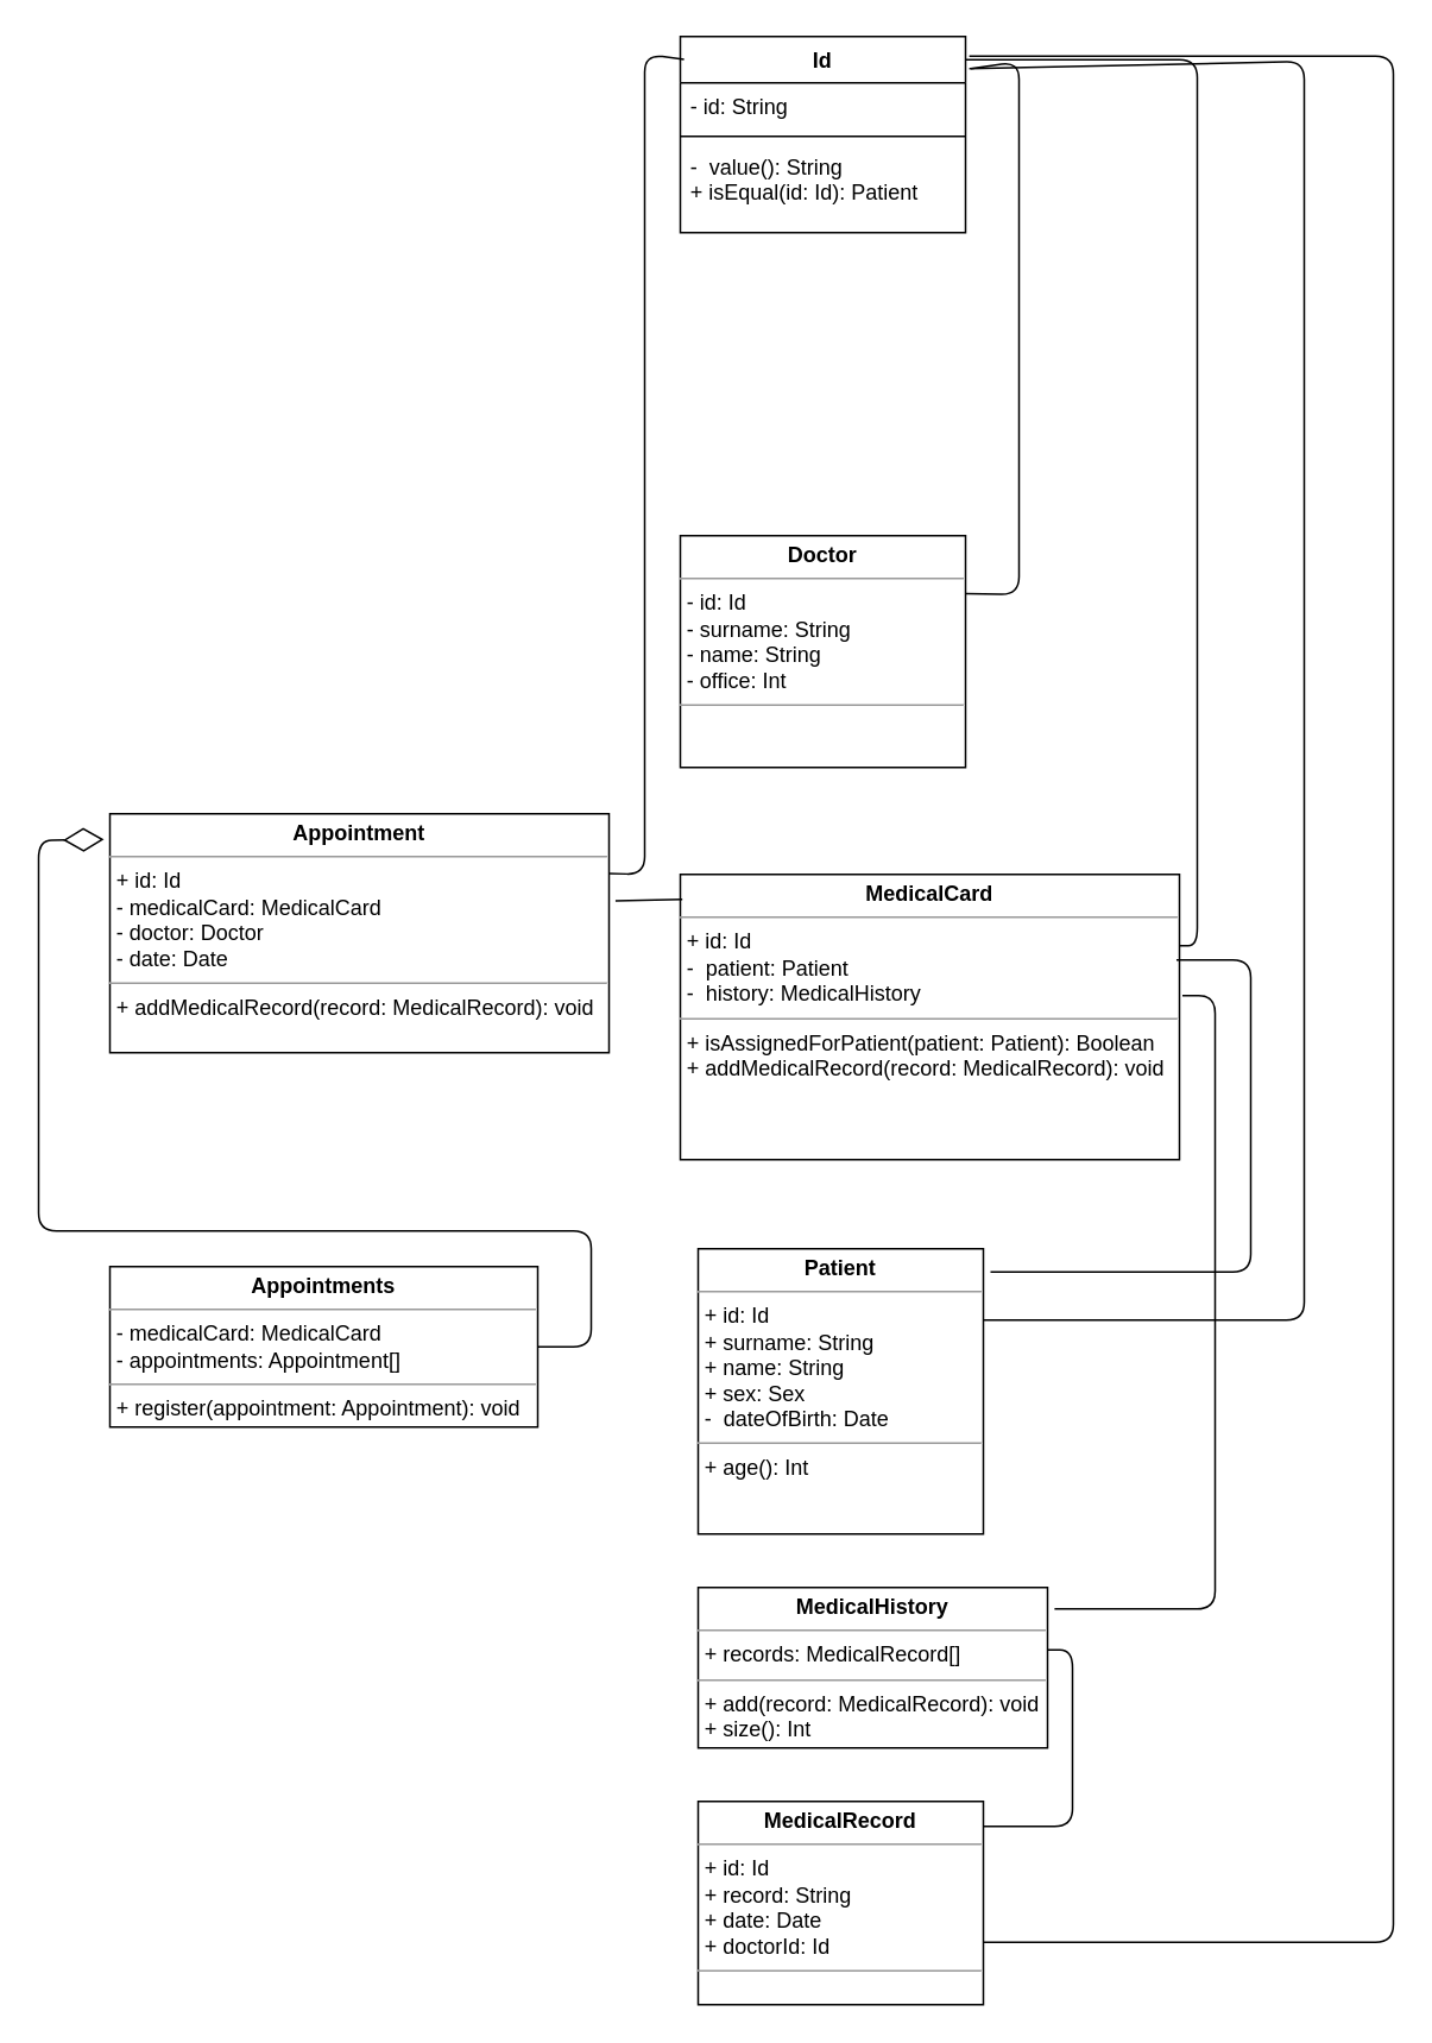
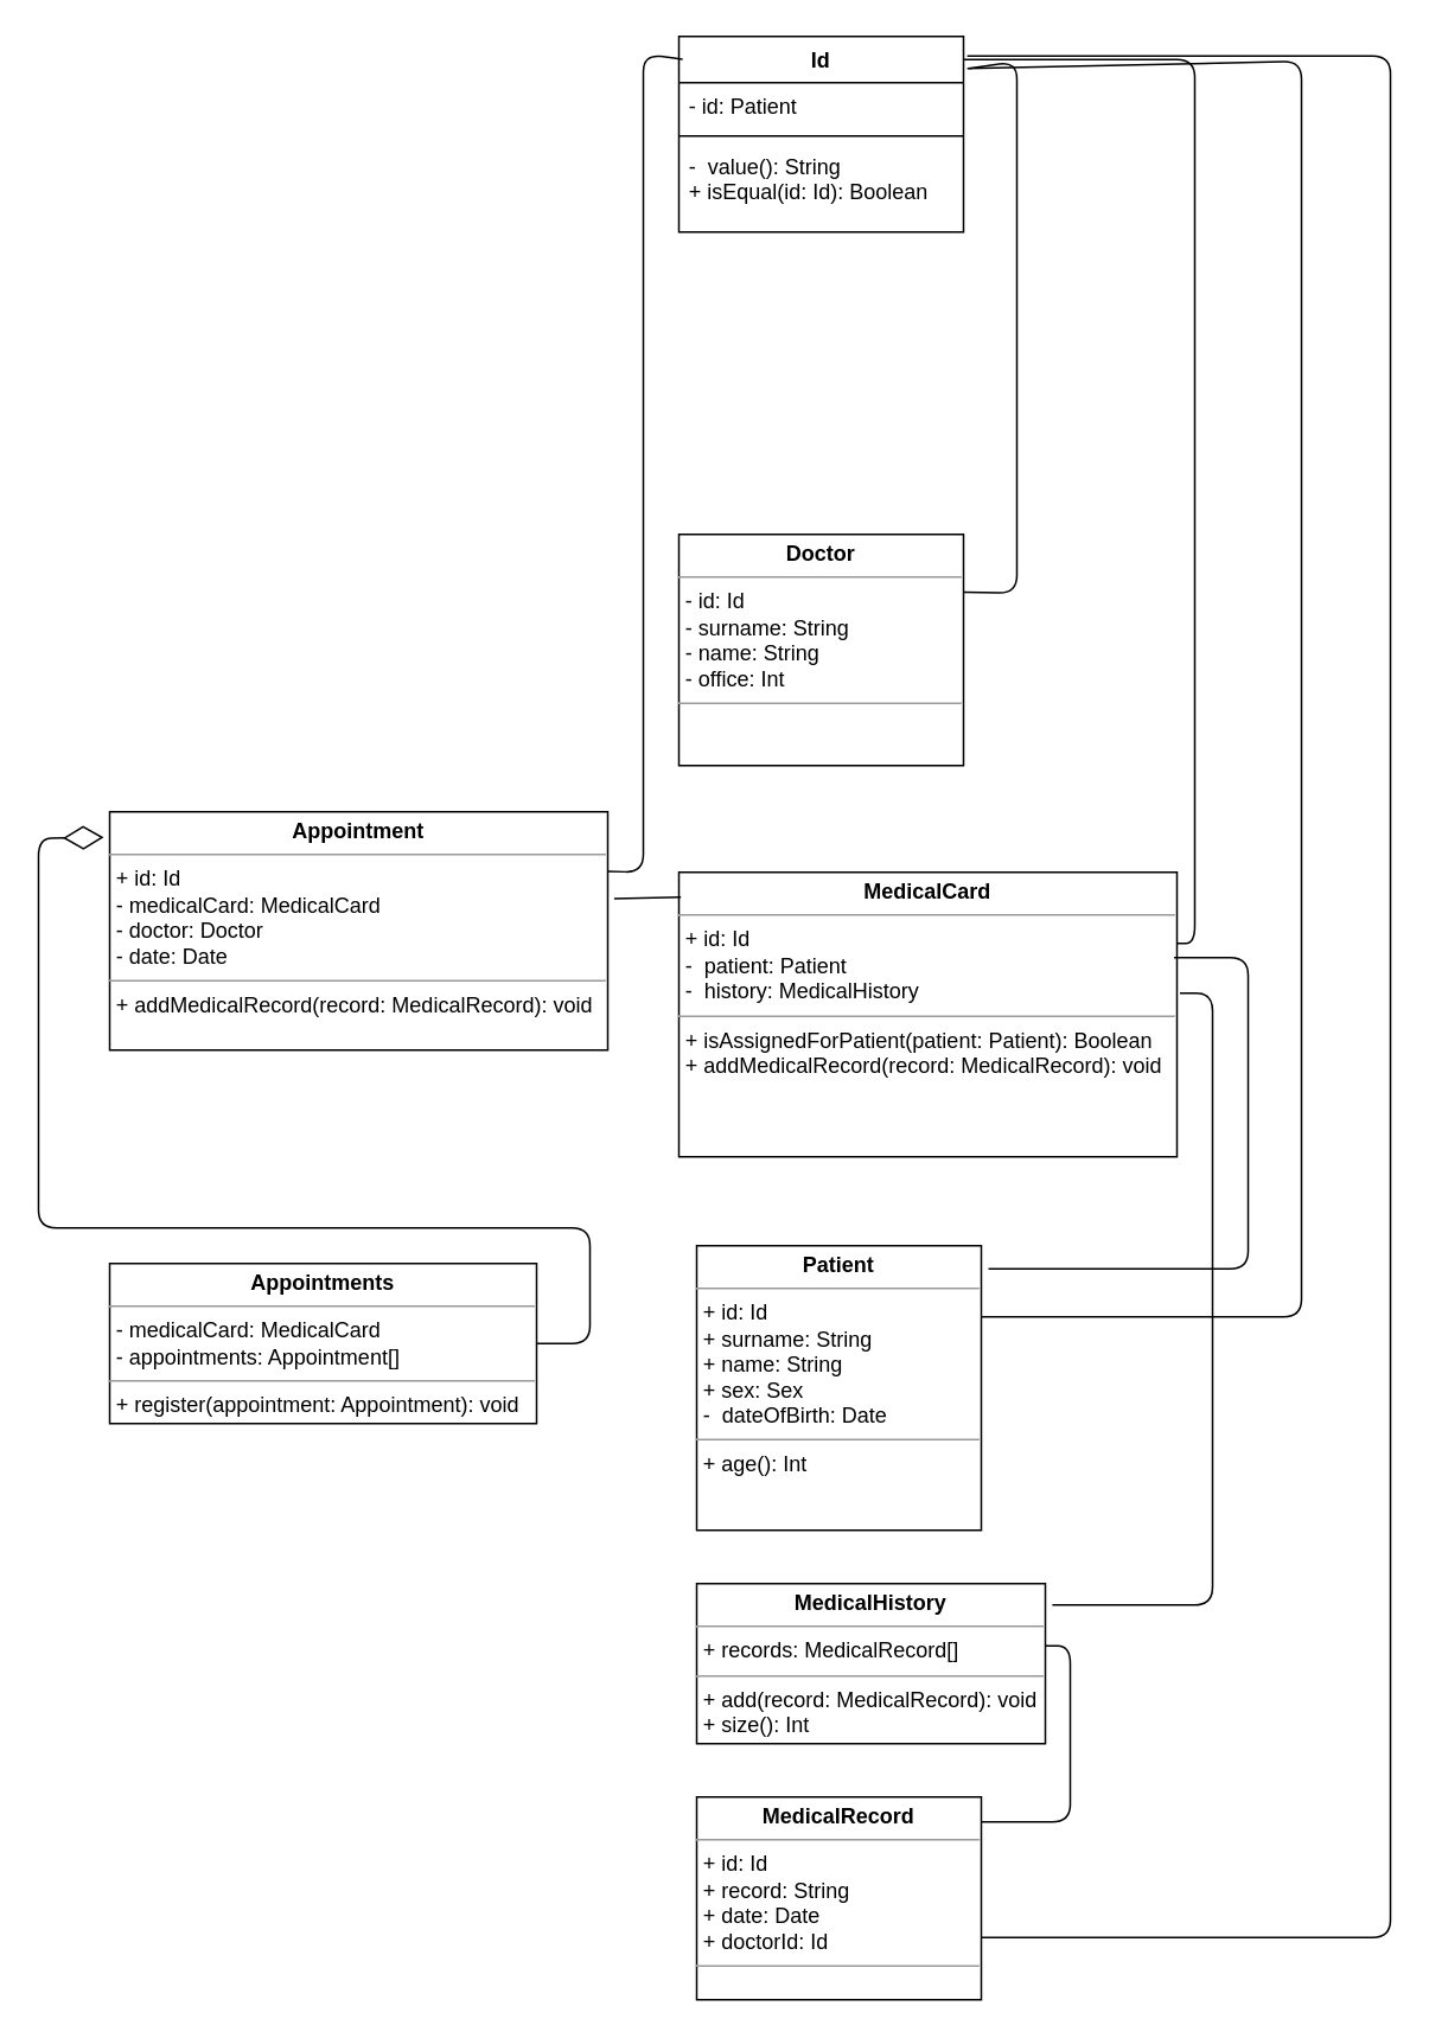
  <mxCell id="0" />
  <mxCell id="1" parent="0" />
  <mxCell id="2" value="&lt;p style=&quot;margin: 0px ; margin-top: 4px ; text-align: center&quot;&gt;&lt;b&gt;MedicalCard&lt;/b&gt;&lt;/p&gt;&lt;hr size=&quot;1&quot;&gt;&lt;p style=&quot;margin: 0px ; margin-left: 4px&quot;&gt;+ id: Id&lt;/p&gt;&lt;p style=&quot;margin: 0px ; margin-left: 4px&quot;&gt;-&amp;nbsp; patient: Patient&lt;/p&gt;&lt;p style=&quot;margin: 0px ; margin-left: 4px&quot;&gt;-&amp;nbsp; history: MedicalHistory&lt;/p&gt;&lt;hr size=&quot;1&quot;&gt;&lt;p style=&quot;margin: 0px ; margin-left: 4px&quot;&gt;+ isAssignedForPatient(patient: Patient): Boolean&lt;/p&gt;&lt;p style=&quot;margin: 0px ; margin-left: 4px&quot;&gt;+ addMedicalRecord(record: MedicalRecord): void&lt;/p&gt;" style="verticalAlign=top;align=left;overflow=fill;fontSize=12;fontFamily=Helvetica;html=1;" parent="1" vertex="1"><mxGeometry x="380" y="490" width="280" height="160" as="geometry" /></mxCell>
  <mxCell id="3" value="&lt;p style=&quot;margin: 0px ; margin-top: 4px ; text-align: center&quot;&gt;&lt;b&gt;Patient&lt;/b&gt;&lt;/p&gt;&lt;hr size=&quot;1&quot;&gt;&lt;p style=&quot;margin: 0px ; margin-left: 4px&quot;&gt;+ id: Id&lt;/p&gt;&lt;p style=&quot;margin: 0px ; margin-left: 4px&quot;&gt;+ surname: String&lt;/p&gt;&lt;p style=&quot;margin: 0px ; margin-left: 4px&quot;&gt;+ name: String&lt;/p&gt;&lt;p style=&quot;margin: 0px ; margin-left: 4px&quot;&gt;&lt;span&gt;+ sex: Sex&lt;br&gt;&lt;/span&gt;-&amp;nbsp; dateOfBirth: Date&lt;br&gt;&lt;/p&gt;&lt;hr size=&quot;1&quot;&gt;&lt;p style=&quot;margin: 0px ; margin-left: 4px&quot;&gt;+ age(): Int&lt;/p&gt;" style="verticalAlign=top;align=left;overflow=fill;fontSize=12;fontFamily=Helvetica;html=1;" parent="1" vertex="1"><mxGeometry x="390" y="700" width="160" height="160" as="geometry" /></mxCell>
  <mxCell id="4" value="Id" style="swimlane;fontStyle=1;align=center;verticalAlign=top;childLayout=stackLayout;horizontal=1;startSize=26;horizontalStack=0;resizeParent=1;resizeParentMax=0;resizeLast=0;collapsible=1;marginBottom=0;" parent="1" vertex="1"><mxGeometry x="380" y="20" width="160" height="110" as="geometry" /></mxCell>
- <mxCell id="5" value="- id: String" style="text;strokeColor=none;fillColor=none;align=left;verticalAlign=top;spacingLeft=4;spacingRight=4;overflow=hidden;rotatable=0;points=[[0,0.5],[1,0.5]];portConstraint=eastwest;" parent="4" vertex="1"><mxGeometry y="26" width="160" height="26" as="geometry" /></mxCell>
+ <mxCell id="5" value="- id: Patient" style="text;strokeColor=none;fillColor=none;align=left;verticalAlign=top;spacingLeft=4;spacingRight=4;overflow=hidden;rotatable=0;points=[[0,0.5],[1,0.5]];portConstraint=eastwest;" parent="4" vertex="1"><mxGeometry y="26" width="160" height="26" as="geometry" /></mxCell>
  <mxCell id="6" value="" style="line;strokeWidth=1;fillColor=none;align=left;verticalAlign=middle;spacingTop=-1;spacingLeft=3;spacingRight=3;rotatable=0;labelPosition=right;points=[];portConstraint=eastwest;" parent="4" vertex="1"><mxGeometry y="52" width="160" height="8" as="geometry" /></mxCell>
- <mxCell id="7" value="-  value(): String&#10;+ isEqual(id: Id): Patient" style="text;strokeColor=none;fillColor=none;align=left;verticalAlign=top;spacingLeft=4;spacingRight=4;overflow=hidden;rotatable=0;points=[[0,0.5],[1,0.5]];portConstraint=eastwest;" parent="4" vertex="1"><mxGeometry y="60" width="160" height="50" as="geometry" /></mxCell>
+ <mxCell id="7" value="-  value(): String&#10;+ isEqual(id: Id): Boolean" style="text;strokeColor=none;fillColor=none;align=left;verticalAlign=top;spacingLeft=4;spacingRight=4;overflow=hidden;rotatable=0;points=[[0,0.5],[1,0.5]];portConstraint=eastwest;" parent="4" vertex="1"><mxGeometry y="60" width="160" height="50" as="geometry" /></mxCell>
  <mxCell id="8" value="" style="endArrow=none;html=1;exitX=1;exitY=0.25;exitDx=0;exitDy=0;" parent="1" source="2" edge="1"><mxGeometry width="50" height="50" relative="1" as="geometry"><mxPoint x="730" y="656" as="sourcePoint" /><mxPoint x="540" y="33" as="targetPoint" /><Array as="points"><mxPoint x="670" y="530" /><mxPoint x="670" y="33" /></Array></mxGeometry></mxCell>
  <mxCell id="9" value="" style="endArrow=none;html=1;exitX=0.994;exitY=0.3;exitDx=0;exitDy=0;exitPerimeter=0;entryX=1.025;entryY=0.081;entryDx=0;entryDy=0;entryPerimeter=0;" parent="1" source="2" target="3" edge="1"><mxGeometry width="50" height="50" relative="1" as="geometry"><mxPoint x="730" y="670" as="sourcePoint" /><mxPoint x="590" y="538" as="targetPoint" /><Array as="points"><mxPoint x="700" y="538" /><mxPoint x="700" y="713" /></Array></mxGeometry></mxCell>
  <mxCell id="10" value="&lt;p style=&quot;margin: 0px ; margin-top: 4px ; text-align: center&quot;&gt;&lt;b&gt;MedicalHistory&lt;/b&gt;&lt;/p&gt;&lt;hr size=&quot;1&quot;&gt;&lt;p style=&quot;margin: 0px ; margin-left: 4px&quot;&gt;+ records: MedicalRecord[]&lt;/p&gt;&lt;hr size=&quot;1&quot;&gt;&lt;p style=&quot;margin: 0px ; margin-left: 4px&quot;&gt;+ add(record: MedicalRecord): void&lt;/p&gt;&lt;p style=&quot;margin: 0px ; margin-left: 4px&quot;&gt;+ size(): Int&lt;/p&gt;" style="verticalAlign=top;align=left;overflow=fill;fontSize=12;fontFamily=Helvetica;html=1;" parent="1" vertex="1"><mxGeometry x="390" y="890" width="196" height="90" as="geometry" /></mxCell>
  <mxCell id="11" value="" style="endArrow=none;html=1;exitX=1.006;exitY=0.425;exitDx=0;exitDy=0;exitPerimeter=0;entryX=1.02;entryY=0.133;entryDx=0;entryDy=0;entryPerimeter=0;" parent="1" source="2" target="10" edge="1"><mxGeometry width="50" height="50" relative="1" as="geometry"><mxPoint x="730" y="670" as="sourcePoint" /><mxPoint x="780" y="620" as="targetPoint" /><Array as="points"><mxPoint x="680" y="558" /><mxPoint x="680" y="722" /><mxPoint x="680" y="902" /></Array></mxGeometry></mxCell>
  <mxCell id="12" value="&lt;p style=&quot;margin: 0px ; margin-top: 4px ; text-align: center&quot;&gt;&lt;b&gt;MedicalRecord&lt;/b&gt;&lt;/p&gt;&lt;hr size=&quot;1&quot;&gt;&lt;p style=&quot;margin: 0px ; margin-left: 4px&quot;&gt;+ id: Id&lt;br&gt;&lt;/p&gt;&lt;p style=&quot;margin: 0px ; margin-left: 4px&quot;&gt;+ record: String&lt;/p&gt;&lt;p style=&quot;margin: 0px ; margin-left: 4px&quot;&gt;+ date: Date&lt;/p&gt;&lt;p style=&quot;margin: 0px ; margin-left: 4px&quot;&gt;+ doctorId: Id&lt;/p&gt;&lt;hr size=&quot;1&quot;&gt;&lt;p style=&quot;margin: 0px ; margin-left: 4px&quot;&gt;&lt;br&gt;&lt;/p&gt;" style="verticalAlign=top;align=left;overflow=fill;fontSize=12;fontFamily=Helvetica;html=1;" parent="1" vertex="1"><mxGeometry x="390" y="1010" width="160" height="114" as="geometry" /></mxCell>
  <mxCell id="13" value="" style="endArrow=none;html=1;exitX=1;exitY=0.389;exitDx=0;exitDy=0;exitPerimeter=0;entryX=1;entryY=0.123;entryDx=0;entryDy=0;entryPerimeter=0;" parent="1" source="10" target="12" edge="1"><mxGeometry width="50" height="50" relative="1" as="geometry"><mxPoint x="526" y="850" as="sourcePoint" /><mxPoint x="634" y="901" as="targetPoint" /><Array as="points"><mxPoint x="600" y="925" /><mxPoint x="600" y="1024" /></Array></mxGeometry></mxCell>
  <mxCell id="14" value="" style="endArrow=none;html=1;exitX=1;exitY=0.25;exitDx=0;exitDy=0;entryX=1.013;entryY=0.163;entryDx=0;entryDy=0;entryPerimeter=0;" parent="1" source="3" target="4" edge="1"><mxGeometry width="50" height="50" relative="1" as="geometry"><mxPoint x="956" y="586" as="sourcePoint" /><mxPoint x="996" y="426" as="targetPoint" /><Array as="points"><mxPoint x="730" y="740" /><mxPoint x="730" y="34" /></Array></mxGeometry></mxCell>
  <mxCell id="15" value="&lt;p style=&quot;margin: 0px ; margin-top: 4px ; text-align: center&quot;&gt;&lt;b&gt;Appointment&lt;/b&gt;&lt;/p&gt;&lt;hr size=&quot;1&quot;&gt;&lt;p style=&quot;margin: 0px ; margin-left: 4px&quot;&gt;+ id: Id&lt;/p&gt;&lt;p style=&quot;margin: 0px ; margin-left: 4px&quot;&gt;- medicalCard: MedicalCard&lt;/p&gt;&lt;p style=&quot;margin: 0px ; margin-left: 4px&quot;&gt;- doctor: Doctor&lt;/p&gt;&lt;p style=&quot;margin: 0px ; margin-left: 4px&quot;&gt;- date: Date&lt;/p&gt;&lt;hr size=&quot;1&quot;&gt;&lt;p style=&quot;margin: 0px ; margin-left: 4px&quot;&gt;+ addMedicalRecord(record: MedicalRecord): void&lt;/p&gt;" style="verticalAlign=top;align=left;overflow=fill;fontSize=12;fontFamily=Helvetica;html=1;" parent="1" vertex="1"><mxGeometry x="60" y="456" width="280" height="134" as="geometry" /></mxCell>
  <mxCell id="16" value="" style="endArrow=none;html=1;exitX=1.013;exitY=0.364;exitDx=0;exitDy=0;entryX=0.004;entryY=0.088;entryDx=0;entryDy=0;entryPerimeter=0;exitPerimeter=0;" parent="1" source="15" target="2" edge="1"><mxGeometry width="50" height="50" relative="1" as="geometry"><mxPoint x="220" y="730" as="sourcePoint" /><mxPoint x="331.68" y="504.08" as="targetPoint" /></mxGeometry></mxCell>
  <mxCell id="17" value="&lt;p style=&quot;margin: 0px ; margin-top: 4px ; text-align: center&quot;&gt;&lt;b&gt;Doctor&lt;/b&gt;&lt;/p&gt;&lt;hr size=&quot;1&quot;&gt;&lt;p style=&quot;margin: 0px ; margin-left: 4px&quot;&gt;- id: Id&lt;/p&gt;&lt;p style=&quot;margin: 0px ; margin-left: 4px&quot;&gt;- surname: String&lt;/p&gt;&lt;p style=&quot;margin: 0px ; margin-left: 4px&quot;&gt;- name: String&lt;/p&gt;&lt;p style=&quot;margin: 0px ; margin-left: 4px&quot;&gt;- office: Int&lt;/p&gt;&lt;hr size=&quot;1&quot;&gt;&lt;p style=&quot;margin: 0px ; margin-left: 4px&quot;&gt;&lt;br&gt;&lt;/p&gt;" style="verticalAlign=top;align=left;overflow=fill;fontSize=12;fontFamily=Helvetica;html=1;" parent="1" vertex="1"><mxGeometry x="380" y="300" width="160" height="130" as="geometry" /></mxCell>
  <mxCell id="18" value="" style="endArrow=none;html=1;exitX=1;exitY=0.25;exitDx=0;exitDy=0;entryX=1.019;entryY=0.163;entryDx=0;entryDy=0;entryPerimeter=0;" parent="1" source="17" target="4" edge="1"><mxGeometry width="50" height="50" relative="1" as="geometry"><mxPoint x="380" y="490" as="sourcePoint" /><mxPoint x="570" y="40" as="targetPoint" /><Array as="points"><mxPoint x="570" y="333" /><mxPoint x="570" y="200" /><mxPoint x="570" y="34" /></Array></mxGeometry></mxCell>
  <mxCell id="19" value="" style="endArrow=none;html=1;entryX=0.013;entryY=0.116;entryDx=0;entryDy=0;entryPerimeter=0;exitX=1;exitY=0.25;exitDx=0;exitDy=0;" parent="1" source="15" target="4" edge="1"><mxGeometry width="50" height="50" relative="1" as="geometry"><mxPoint x="270" y="490" as="sourcePoint" /><mxPoint x="430" y="440" as="targetPoint" /><Array as="points"><mxPoint x="360" y="490" /><mxPoint x="360" y="200" /><mxPoint x="360" y="30" /></Array></mxGeometry></mxCell>
  <mxCell id="20" value="&lt;p style=&quot;margin: 0px ; margin-top: 4px ; text-align: center&quot;&gt;&lt;b&gt;Appointments&lt;/b&gt;&lt;/p&gt;&lt;hr size=&quot;1&quot;&gt;&lt;p style=&quot;margin: 0px ; margin-left: 4px&quot;&gt;- medicalCard: MedicalCard&lt;/p&gt;&lt;p style=&quot;margin: 0px ; margin-left: 4px&quot;&gt;- appointments: Appointment[]&lt;/p&gt;&lt;hr size=&quot;1&quot;&gt;&lt;p style=&quot;margin: 0px ; margin-left: 4px&quot;&gt;+ register(appointment: Appointment): void&lt;/p&gt;" style="verticalAlign=top;align=left;overflow=fill;fontSize=12;fontFamily=Helvetica;html=1;" parent="1" vertex="1"><mxGeometry x="60" y="710" width="240" height="90" as="geometry" /></mxCell>
  <mxCell id="21" value="" style="endArrow=diamondThin;html=1;exitX=1;exitY=0.5;exitDx=0;exitDy=0;entryX=-0.012;entryY=0.107;entryDx=0;entryDy=0;entryPerimeter=0;endFill=0;endSize=20;" parent="1" source="20" target="15" edge="1"><mxGeometry width="50" height="50" relative="1" as="geometry"><mxPoint x="330" y="580" as="sourcePoint" /><mxPoint x="380" y="530" as="targetPoint" /><Array as="points"><mxPoint x="330" y="755" /><mxPoint x="330" y="690" /><mxPoint x="20" y="690" /><mxPoint x="20" y="471" /></Array></mxGeometry></mxCell>
  <mxCell id="22" value="" style="endArrow=none;html=1;endSize=6;strokeWidth=1;exitX=1;exitY=0.693;exitDx=0;exitDy=0;exitPerimeter=0;entryX=1.013;entryY=0.1;entryDx=0;entryDy=0;entryPerimeter=0;" parent="1" source="12" target="4" edge="1"><mxGeometry width="50" height="50" relative="1" as="geometry"><mxPoint x="510" y="700" as="sourcePoint" /><mxPoint x="1100" y="570" as="targetPoint" /><Array as="points"><mxPoint x="780" y="1089" /><mxPoint x="780" y="31" /></Array></mxGeometry></mxCell>
